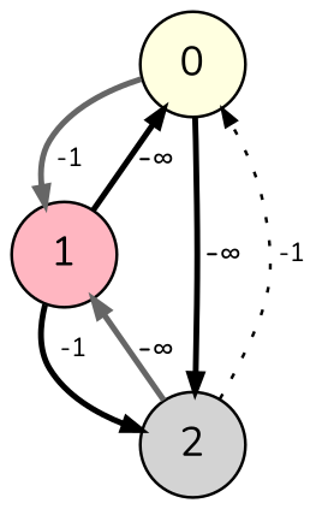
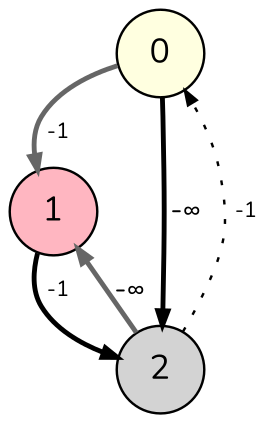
  digraph {
    fontname=Nunito
    ranksep=0.2
    node [fixedsize=true fontname=Nunito shape=circle style=filled]
    edge [arrowsize=0.6 color=black fontname=Nunito fontsize=9 style=bold]
    0 [fillcolor=lightyellow width=0.5]
    1 [fillcolor=lightpink width=0.5]
    2 [fillcolor=lightgrey width=0.5]
    0 -> 1 [color=gray40 label=" -1"]
    0 -> 2 [fontsize=12 label=" -∞ "]
-   1 -> 0 [fontsize=12 label="-∞ "]
-   1 -> 2 [label="  -1"]
-   2 -> 0 [label=" -1" style=dotted]
+   1 -> 2 [label=" -1"]
+   2 -> 0 [label="  -1" style=dotted]
    2 -> 1 [color=gray40 fontsize=12 label="-∞ "]
  }
